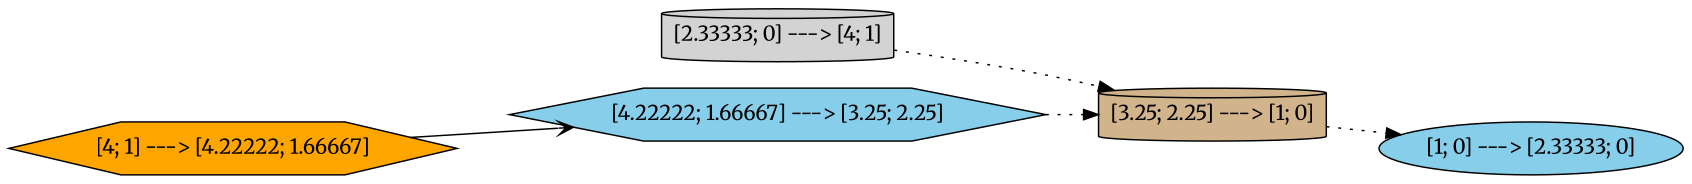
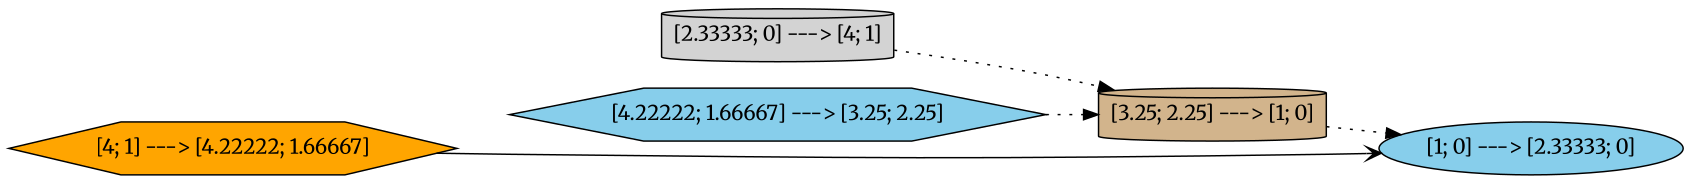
  digraph {
    fontname=Merriweather
    rankdir=LR
    node [fillcolor=skyblue fontname=Merriweather shape=cylinder style=filled]
    edge [arrowhead=normal fontname=Merriweather style=dotted]
    n1 [fillcolor=lightgrey label="[2.33333; 0] ---> [4; 1]"]
    n2 [fillcolor=tan label="[3.25; 2.25] ---> [1; 0]"]
    n3 [fillcolor=orange label="[4; 1] ---> [4.22222; 1.66667]" shape=hexagon]
    n4 [label="[4.22222; 1.66667] ---> [3.25; 2.25]" shape=hexagon]
    n5 [label="[1; 0] ---> [2.33333; 0]" shape=ellipse]
    n1 -> n2
    n2 -> n5
-   n3 -> n4 [arrowhead=vee style=solid]
+   n3 -> n5 [arrowhead=vee style=solid]
    n4 -> n2
  }
